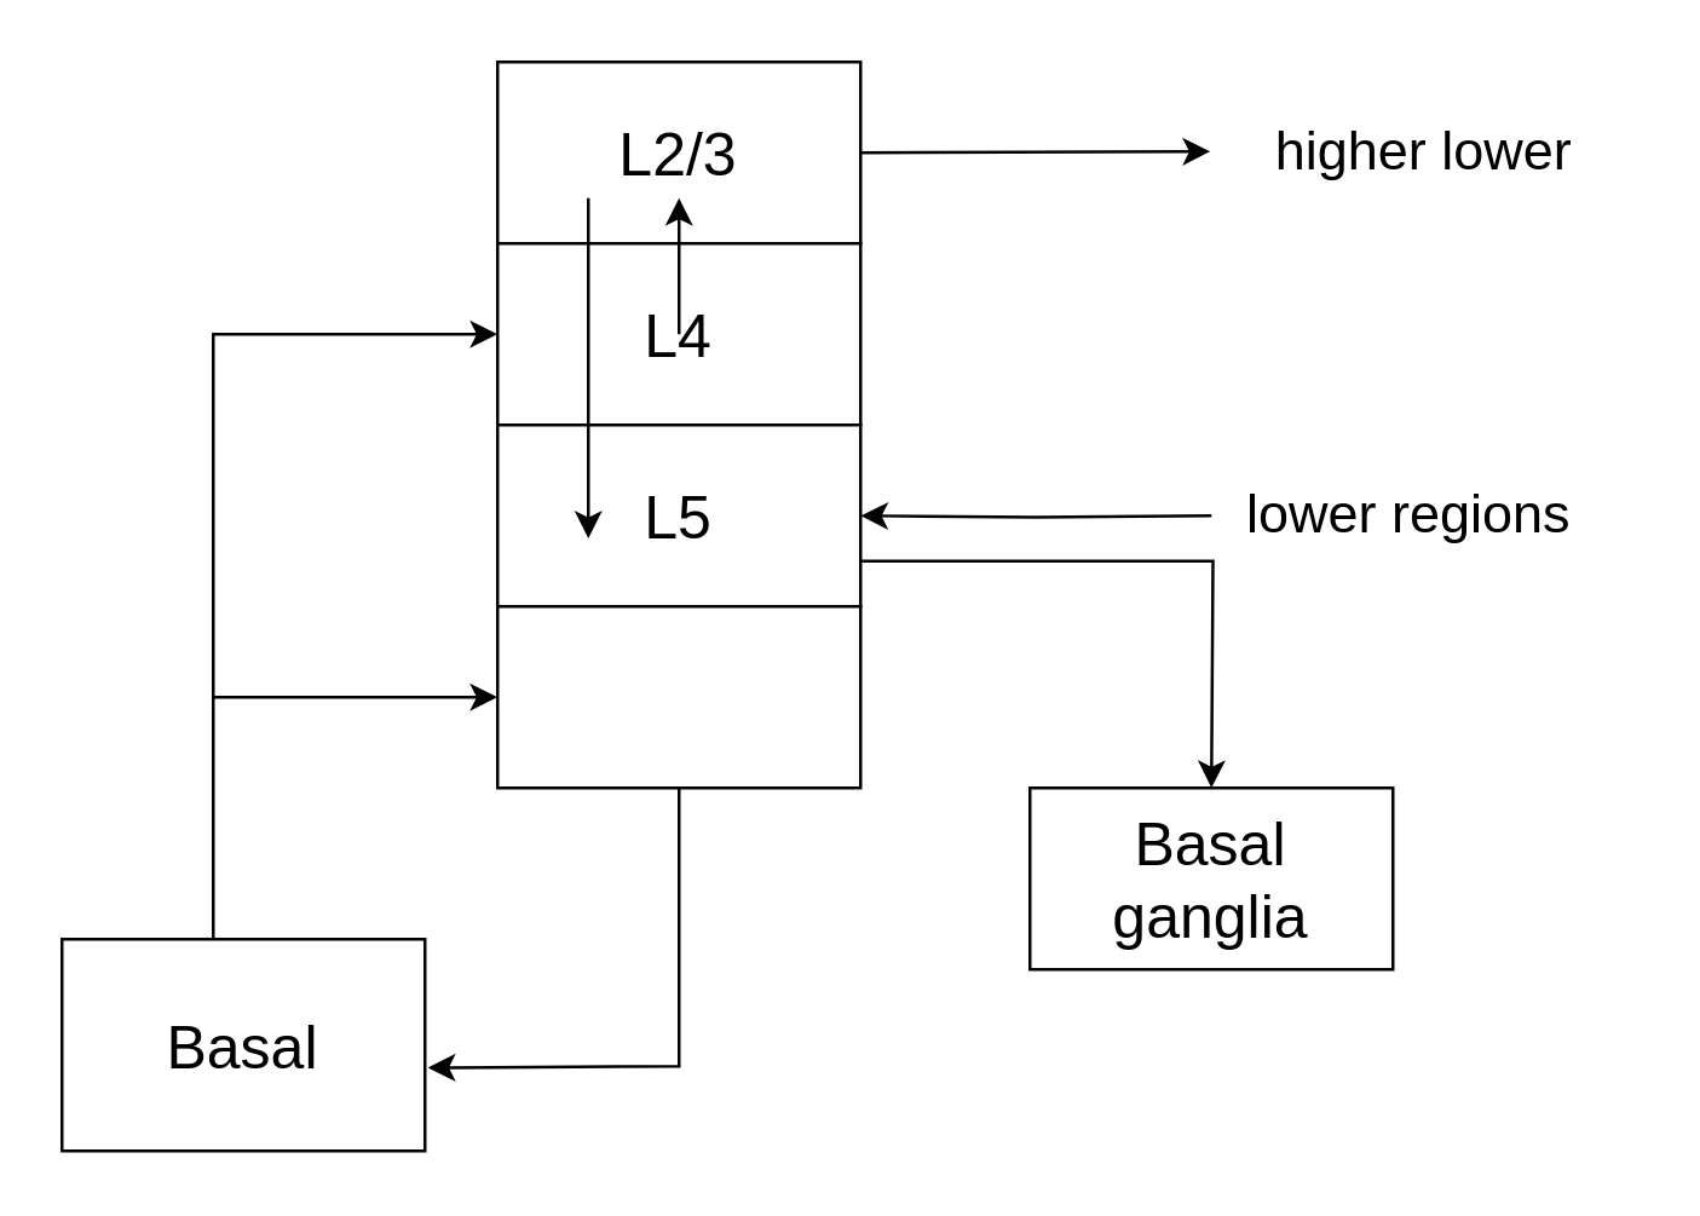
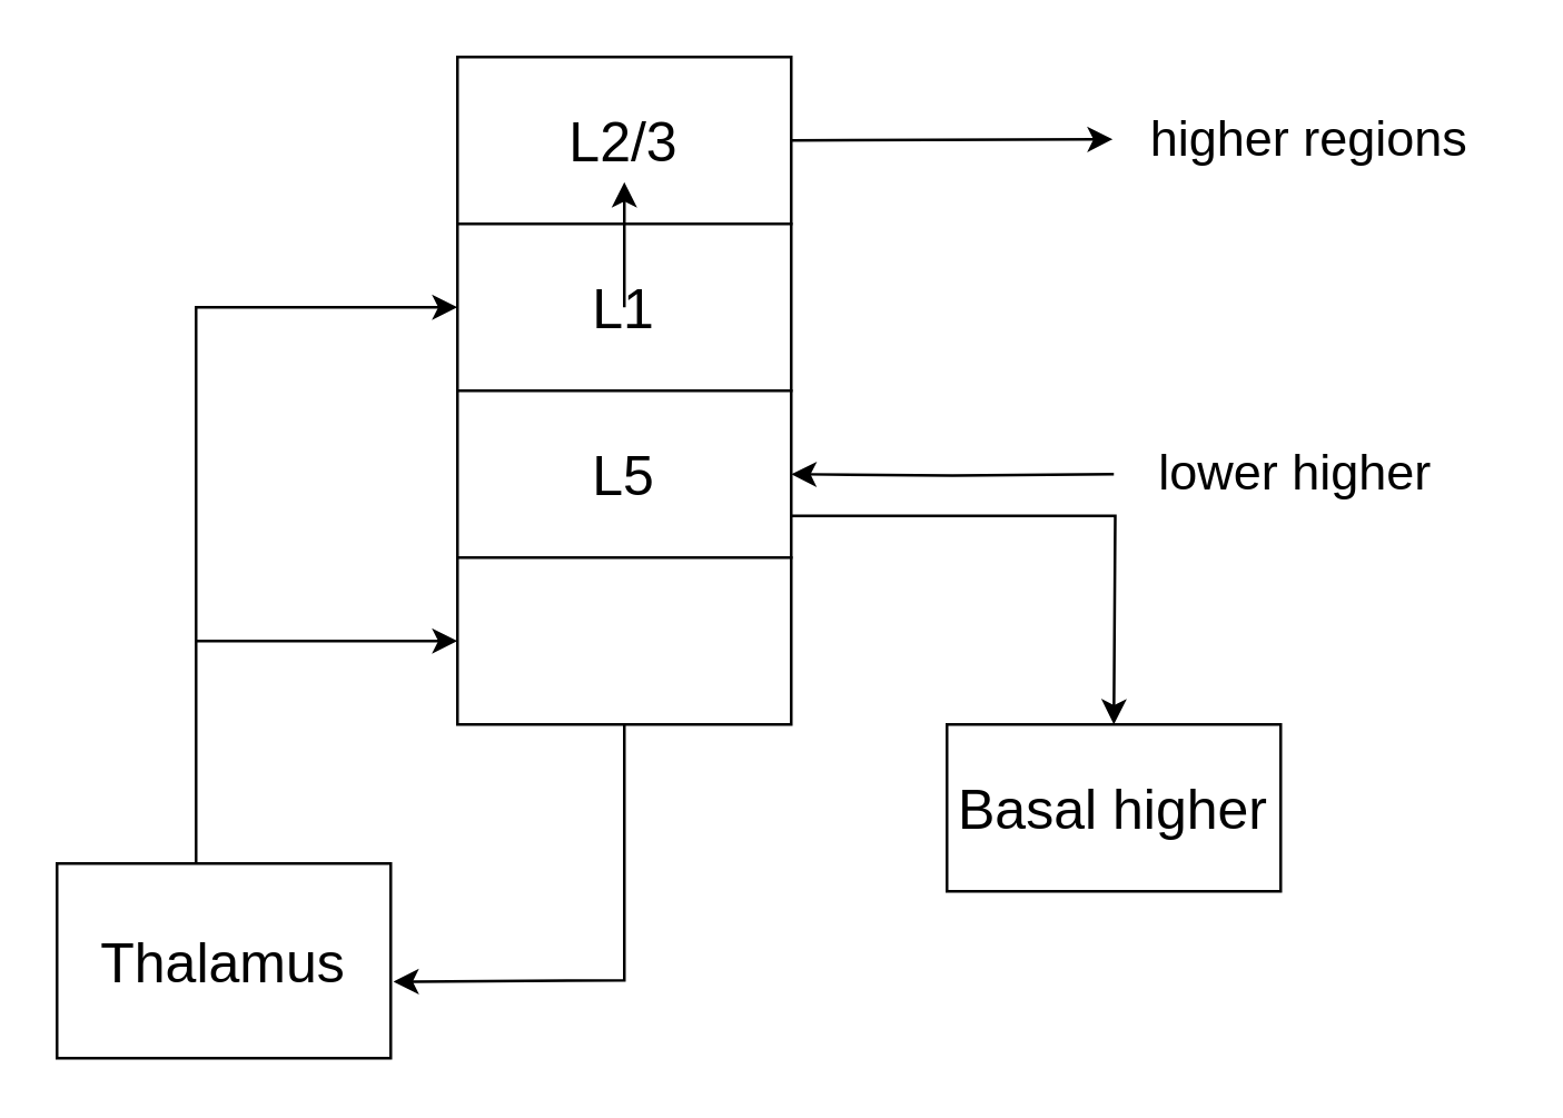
  <mxCell id="0" />
  <mxCell id="1" parent="0" />
  <mxCell id="2" value="" style="edgeStyle=orthogonalEdgeStyle;rounded=0;orthogonalLoop=1;jettySize=auto;html=1;fontSize=20;" parent="1" source="3" target="11" edge="1"><mxGeometry relative="1" as="geometry" /></mxCell>
  <mxCell id="3" value="" style="rounded=0;whiteSpace=wrap;html=1;" parent="1" vertex="1"><mxGeometry x="164" y="20" width="120" height="60" as="geometry" /></mxCell>
  <mxCell id="4" value="" style="rounded=0;whiteSpace=wrap;html=1;" parent="1" vertex="1"><mxGeometry x="164" y="80" width="120" height="60" as="geometry" /></mxCell>
  <mxCell id="5" style="edgeStyle=orthogonalEdgeStyle;rounded=0;orthogonalLoop=1;jettySize=auto;html=1;fontSize=20;entryX=1;entryY=0.5;entryDx=0;entryDy=0;" parent="1" target="7" edge="1"><mxGeometry relative="1" as="geometry"><mxPoint x="400" y="170" as="sourcePoint" /><mxPoint x="290" y="170" as="targetPoint" /><Array as="points" /></mxGeometry></mxCell>
  <mxCell id="6" style="edgeStyle=orthogonalEdgeStyle;rounded=0;orthogonalLoop=1;jettySize=auto;html=1;exitX=1;exitY=0.75;exitDx=0;exitDy=0;fontSize=20;" parent="1" source="7" edge="1"><mxGeometry relative="1" as="geometry"><mxPoint x="400" y="260" as="targetPoint" /></mxGeometry></mxCell>
  <mxCell id="7" value="" style="rounded=0;whiteSpace=wrap;html=1;" parent="1" vertex="1"><mxGeometry x="164" y="140" width="120" height="60" as="geometry" /></mxCell>
  <mxCell id="8" value="" style="rounded=0;whiteSpace=wrap;html=1;" parent="1" vertex="1"><mxGeometry x="164" y="200" width="120" height="60" as="geometry" /></mxCell>
  <mxCell id="9" value="&lt;font style=&quot;font-size: 20px&quot;&gt;L2/3&lt;/font&gt;" style="text;html=1;strokeColor=none;fillColor=none;align=center;verticalAlign=middle;whiteSpace=wrap;rounded=0;" parent="1" vertex="1"><mxGeometry x="194" y="35" width="60" height="30" as="geometry" /></mxCell>
- <mxCell id="10" value="&lt;span style=&quot;font-size: 20px&quot;&gt;L4&lt;/span&gt;" style="text;html=1;strokeColor=none;fillColor=none;align=center;verticalAlign=middle;whiteSpace=wrap;rounded=0;" parent="1" vertex="1"><mxGeometry x="194" y="95" width="60" height="30" as="geometry" /></mxCell>
+ <mxCell id="10" value="&lt;span style=&quot;font-size: 20px&quot;&gt;L1&lt;/span&gt;" style="text;html=1;strokeColor=none;fillColor=none;align=center;verticalAlign=middle;whiteSpace=wrap;rounded=0;" parent="1" vertex="1"><mxGeometry x="194" y="95" width="60" height="30" as="geometry" /></mxCell>
  <mxCell id="11" value="&lt;span style=&quot;font-size: 20px&quot;&gt;L5&lt;/span&gt;" style="text;html=1;strokeColor=none;fillColor=none;align=center;verticalAlign=middle;whiteSpace=wrap;rounded=0;" parent="1" vertex="1"><mxGeometry x="194" y="155" width="60" height="30" as="geometry" /></mxCell>
  <mxCell id="12" style="edgeStyle=orthogonalEdgeStyle;rounded=0;orthogonalLoop=1;jettySize=auto;html=1;exitX=0.5;exitY=0;exitDx=0;exitDy=0;fontSize=20;entryX=0;entryY=0.5;entryDx=0;entryDy=0;" parent="1" source="13" target="4" edge="1"><mxGeometry relative="1" as="geometry"><mxPoint x="60" y="110" as="targetPoint" /><Array as="points"><mxPoint x="70" y="110" /></Array></mxGeometry></mxCell>
- <mxCell id="13" value="Basal" style="rounded=0;whiteSpace=wrap;html=1;fontSize=20;" parent="1" vertex="1"><mxGeometry x="20" y="310" width="120" height="70" as="geometry" /></mxCell>
+ <mxCell id="13" value="Thalamus" style="rounded=0;whiteSpace=wrap;html=1;fontSize=20;" parent="1" vertex="1"><mxGeometry x="20" y="310" width="120" height="70" as="geometry" /></mxCell>
  <mxCell id="14" value="" style="endArrow=classic;html=1;rounded=0;fontSize=20;" parent="1" edge="1"><mxGeometry width="50" height="50" relative="1" as="geometry"><mxPoint x="70" y="230" as="sourcePoint" /><mxPoint x="164" y="230" as="targetPoint" /></mxGeometry></mxCell>
  <mxCell id="15" value="" style="endArrow=classic;html=1;rounded=0;fontSize=20;entryX=0.5;entryY=1;entryDx=0;entryDy=0;" parent="1" target="9" edge="1"><mxGeometry width="50" height="50" relative="1" as="geometry"><mxPoint x="224" y="110" as="sourcePoint" /><mxPoint x="326" y="109.5" as="targetPoint" /></mxGeometry></mxCell>
- <mxCell id="16" value="" style="endArrow=classic;html=1;rounded=0;fontSize=20;exitX=0;exitY=1;exitDx=0;exitDy=0;entryX=0;entryY=0.75;entryDx=0;entryDy=0;" parent="1" source="9" target="11" edge="1"><mxGeometry width="50" height="50" relative="1" as="geometry"><mxPoint x="200" y="240" as="sourcePoint" /><mxPoint x="250" y="190" as="targetPoint" /></mxGeometry></mxCell>
  <mxCell id="17" value="" style="endArrow=classic;html=1;rounded=0;fontSize=20;entryX=1.008;entryY=0.607;entryDx=0;entryDy=0;entryPerimeter=0;exitX=0.5;exitY=1;exitDx=0;exitDy=0;" parent="1" source="8" target="13" edge="1"><mxGeometry width="50" height="50" relative="1" as="geometry"><mxPoint x="200" y="334" as="sourcePoint" /><mxPoint x="250" y="284" as="targetPoint" /><Array as="points"><mxPoint x="224" y="352" /></Array></mxGeometry></mxCell>
  <mxCell id="18" value="" style="endArrow=classic;html=1;rounded=0;fontSize=20;exitX=1;exitY=0.5;exitDx=0;exitDy=0;entryX=-0.003;entryY=0.49;entryDx=0;entryDy=0;entryPerimeter=0;" parent="1" source="3" target="20" edge="1"><mxGeometry width="50" height="50" relative="1" as="geometry"><mxPoint x="297" y="57" as="sourcePoint" /><mxPoint x="410" y="50" as="targetPoint" /><Array as="points" /></mxGeometry></mxCell>
- <mxCell id="19" value="Basal ganglia" style="rounded=0;whiteSpace=wrap;html=1;fontSize=20;" parent="1" vertex="1"><mxGeometry x="340" y="260" width="120" height="60" as="geometry" /></mxCell>
- <mxCell id="20" value="&lt;font style=&quot;font-size: 18px;&quot;&gt;higher lower&lt;/font&gt;" style="text;html=1;resizable=0;autosize=1;align=center;verticalAlign=middle;points=[];fillColor=none;strokeColor=none;rounded=0;" vertex="1" parent="1"><mxGeometry x="400" y="30" width="140" height="40" as="geometry" /></mxCell>
- <mxCell id="21" value="&lt;font style=&quot;font-size: 18px;&quot;&gt;lower regions&lt;/font&gt;" style="text;html=1;resizable=0;autosize=1;align=center;verticalAlign=middle;points=[];fillColor=none;strokeColor=none;rounded=0;" vertex="1" parent="1"><mxGeometry x="400" y="150" width="130" height="40" as="geometry" /></mxCell>
+ <mxCell id="19" value="Basal higher" style="rounded=0;whiteSpace=wrap;html=1;fontSize=20;" parent="1" vertex="1"><mxGeometry x="340" y="260" width="120" height="60" as="geometry" /></mxCell>
+ <mxCell id="20" value="&lt;font style=&quot;font-size: 18px;&quot;&gt;higher regions&lt;/font&gt;" style="text;html=1;resizable=0;autosize=1;align=center;verticalAlign=middle;points=[];fillColor=none;strokeColor=none;rounded=0;" vertex="1" parent="1"><mxGeometry x="400" y="30" width="140" height="40" as="geometry" /></mxCell>
+ <mxCell id="21" value="&lt;font style=&quot;font-size: 18px;&quot;&gt;lower higher&lt;/font&gt;" style="text;html=1;resizable=0;autosize=1;align=center;verticalAlign=middle;points=[];fillColor=none;strokeColor=none;rounded=0;" vertex="1" parent="1"><mxGeometry x="400" y="150" width="130" height="40" as="geometry" /></mxCell>
